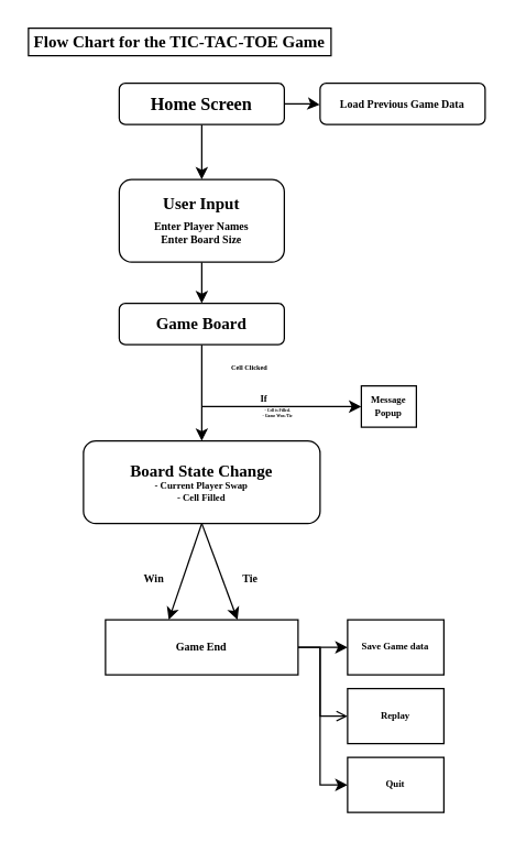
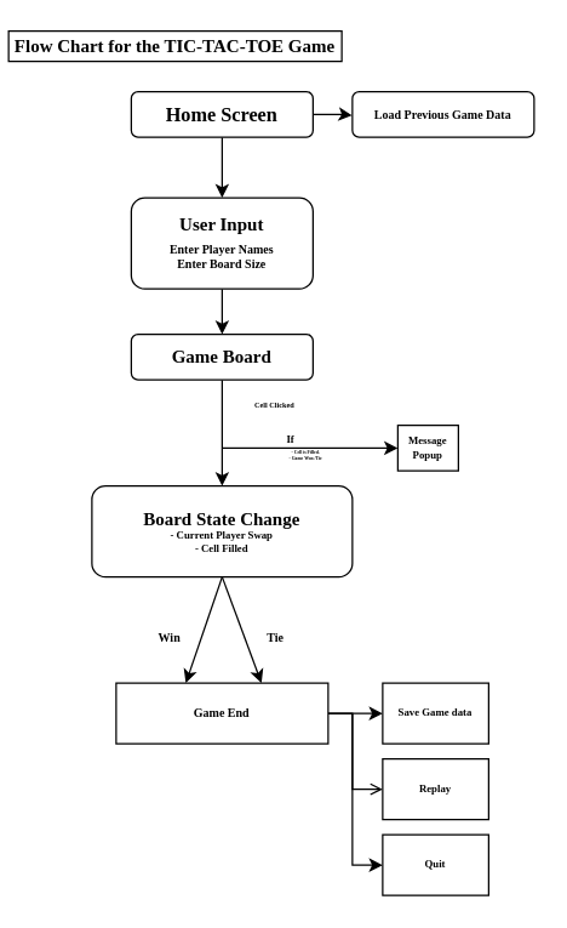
  <mxCell id="0" />
  <mxCell id="1" parent="0" />
  <mxCell id="2" style="edgeStyle=orthogonalEdgeStyle;rounded=0;orthogonalLoop=1;jettySize=auto;html=1;entryX=0.5;entryY=0;entryDx=0;entryDy=0;fontFamily=Times New Roman;fontStyle=1;align=center;labelBorderColor=none;" parent="1" source="3" target="5" edge="1"><mxGeometry relative="1" as="geometry" /></mxCell>
  <mxCell id="3" value="User Input&lt;br&gt;&lt;div style=&quot;&quot;&gt;&lt;span style=&quot;font-size: 8px; background-color: initial;&quot;&gt;Enter Player Names&lt;/span&gt;&lt;/div&gt;&lt;font style=&quot;font-size: 8px;&quot;&gt;&lt;div style=&quot;&quot;&gt;&lt;span style=&quot;background-color: initial;&quot;&gt;Enter Board Size&lt;/span&gt;&lt;/div&gt;&lt;/font&gt;" style="rounded=1;whiteSpace=wrap;html=1;fontFamily=Times New Roman;fontStyle=1;align=center;labelBorderColor=none;" parent="1" vertex="1"><mxGeometry x="86" y="130" width="120" height="60" as="geometry" /></mxCell>
  <mxCell id="4" style="edgeStyle=orthogonalEdgeStyle;rounded=0;orthogonalLoop=1;jettySize=auto;html=1;entryX=0.5;entryY=0;entryDx=0;entryDy=0;fontFamily=Times New Roman;fontStyle=1;align=center;labelBorderColor=none;" parent="1" source="5" target="6" edge="1"><mxGeometry relative="1" as="geometry" /></mxCell>
  <mxCell id="5" value="Game Board" style="rounded=1;whiteSpace=wrap;html=1;fontFamily=Times New Roman;fontStyle=1;align=center;labelBorderColor=none;" parent="1" vertex="1"><mxGeometry x="86" y="220" width="120" height="30" as="geometry" /></mxCell>
  <mxCell id="6" value="Board State Change&lt;br&gt;&lt;div style=&quot;font-size: 7px;&quot;&gt;&lt;span style=&quot;background-color: initial;&quot;&gt;&lt;font style=&quot;font-size: 7px;&quot;&gt;- Current Player Swap&lt;/font&gt;&lt;/span&gt;&lt;/div&gt;&lt;div style=&quot;font-size: 7px;&quot;&gt;&lt;span style=&quot;background-color: initial;&quot;&gt;&lt;font style=&quot;font-size: 7px;&quot;&gt;- Cell Filled&lt;/font&gt;&lt;/span&gt;&lt;/div&gt;" style="rounded=1;whiteSpace=wrap;html=1;fontFamily=Times New Roman;fontStyle=1;align=center;labelBorderColor=none;" parent="1" vertex="1"><mxGeometry x="60" y="320" width="172" height="60" as="geometry" /></mxCell>
  <mxCell id="7" value="&lt;font style=&quot;font-size: 5px;&quot;&gt;Cell Clicked&amp;nbsp;&lt;/font&gt;" style="text;html=1;align=center;verticalAlign=middle;resizable=0;points=[];autosize=1;strokeColor=none;fillColor=none;fontFamily=Times New Roman;fontStyle=1;labelBorderColor=none;" parent="1" vertex="1"><mxGeometry x="156" y="250" width="50" height="30" as="geometry" /></mxCell>
  <mxCell id="8" value="Message Popup" style="rounded=0;whiteSpace=wrap;html=1;fontSize=7;fontFamily=Times New Roman;fontStyle=1;align=center;labelBorderColor=none;" parent="1" vertex="1"><mxGeometry x="262" y="280" width="40" height="30" as="geometry" /></mxCell>
  <mxCell id="9" value="" style="endArrow=classic;html=1;rounded=0;fontFamily=Times New Roman;fontStyle=1;align=center;labelBorderColor=none;" parent="1" target="8" edge="1"><mxGeometry width="50" height="50" relative="1" as="geometry"><mxPoint x="146" y="295" as="sourcePoint" /><mxPoint x="212" y="270" as="targetPoint" /></mxGeometry></mxCell>
  <mxCell id="10" value="If" style="text;html=1;align=center;verticalAlign=middle;resizable=0;points=[];autosize=1;strokeColor=none;fillColor=none;fontSize=7;fontFamily=Times New Roman;fontStyle=1;labelBorderColor=none;" parent="1" vertex="1"><mxGeometry x="176" y="280" width="30" height="20" as="geometry" /></mxCell>
  <mxCell id="11" value="- Cell is Filled.&lt;br&gt;- Game Won /Tie" style="text;html=1;align=center;verticalAlign=top;resizable=0;points=[];autosize=1;strokeColor=none;fillColor=none;fontSize=3;fontFamily=Times New Roman;fontStyle=1;labelBorderColor=none;" parent="1" vertex="1"><mxGeometry x="176" y="290" width="50" height="20" as="geometry" /></mxCell>
  <mxCell id="12" value="" style="endArrow=classic;html=1;rounded=0;exitX=0.5;exitY=1;exitDx=0;exitDy=0;fontFamily=Times New Roman;fontStyle=1;align=center;labelBorderColor=none;" parent="1" source="6" edge="1"><mxGeometry width="50" height="50" relative="1" as="geometry"><mxPoint x="122" y="450" as="sourcePoint" /><mxPoint x="122" y="450" as="targetPoint" /><Array as="points" /></mxGeometry></mxCell>
  <mxCell id="13" value="" style="endArrow=classic;html=1;rounded=0;exitX=0.5;exitY=1;exitDx=0;exitDy=0;fontFamily=Times New Roman;fontStyle=1;align=center;labelBorderColor=none;" parent="1" source="6" edge="1"><mxGeometry width="50" height="50" relative="1" as="geometry"><mxPoint x="156" y="390" as="sourcePoint" /><mxPoint x="172" y="450" as="targetPoint" /></mxGeometry></mxCell>
  <mxCell id="14" value="Win" style="text;html=1;align=center;verticalAlign=middle;resizable=0;points=[];autosize=1;strokeColor=none;fillColor=none;fontSize=8;fontFamily=Times New Roman;fontStyle=1;labelBorderColor=none;" parent="1" vertex="1"><mxGeometry x="91" y="410" width="40" height="20" as="geometry" /></mxCell>
  <mxCell id="15" value="Tie" style="text;html=1;align=center;verticalAlign=middle;resizable=0;points=[];autosize=1;strokeColor=none;fillColor=none;fontSize=8;fontFamily=Times New Roman;fontStyle=1;labelBorderColor=none;" parent="1" vertex="1"><mxGeometry x="166" y="410" width="30" height="20" as="geometry" /></mxCell>
  <mxCell id="16" style="edgeStyle=orthogonalEdgeStyle;rounded=0;orthogonalLoop=1;jettySize=auto;html=1;fontFamily=Times New Roman;fontStyle=1;align=center;labelBorderColor=none;" parent="1" source="18" edge="1"><mxGeometry relative="1" as="geometry"><mxPoint x="252" y="470" as="targetPoint" /></mxGeometry></mxCell>
  <mxCell id="17" style="edgeStyle=orthogonalEdgeStyle;rounded=0;orthogonalLoop=1;jettySize=auto;html=1;entryX=0;entryY=0.5;entryDx=0;entryDy=0;fontFamily=Times New Roman;fontStyle=1;align=center;labelBorderColor=none;endArrow=open;" parent="1" source="18" target="24" edge="1"><mxGeometry relative="1" as="geometry"><Array as="points"><mxPoint x="232" y="470" /><mxPoint x="232" y="520" /></Array></mxGeometry></mxCell>
  <mxCell id="18" value="Game End" style="rounded=0;whiteSpace=wrap;html=1;fontSize=8;fontFamily=Times New Roman;fontStyle=1;align=center;labelBorderColor=none;" parent="1" vertex="1"><mxGeometry x="76" y="450" width="140" height="40" as="geometry" /></mxCell>
  <mxCell id="19" value="Save Game data" style="rounded=0;whiteSpace=wrap;html=1;fontSize=7;fontFamily=Times New Roman;fontStyle=1;align=center;labelBorderColor=none;" parent="1" vertex="1"><mxGeometry x="252" y="450" width="70" height="40" as="geometry" /></mxCell>
  <mxCell id="20" style="edgeStyle=orthogonalEdgeStyle;rounded=0;orthogonalLoop=1;jettySize=auto;html=1;entryX=0.5;entryY=0;entryDx=0;entryDy=0;fontFamily=Times New Roman;fontStyle=1;align=center;labelBorderColor=none;" parent="1" source="22" target="3" edge="1"><mxGeometry relative="1" as="geometry" /></mxCell>
  <mxCell id="21" style="edgeStyle=orthogonalEdgeStyle;rounded=0;orthogonalLoop=1;jettySize=auto;html=1;entryX=-0.001;entryY=0.521;entryDx=0;entryDy=0;entryPerimeter=0;fontFamily=Times New Roman;fontStyle=1;align=center;labelBorderColor=none;" parent="1" source="22" target="23" edge="1"><mxGeometry relative="1" as="geometry"><mxPoint x="242" y="75" as="targetPoint" /></mxGeometry></mxCell>
  <mxCell id="22" value="&lt;font style=&quot;font-size: 13px;&quot;&gt;Home Screen&lt;/font&gt;" style="rounded=1;whiteSpace=wrap;html=1;fontFamily=Times New Roman;fontStyle=1;align=center;labelBorderColor=none;" parent="1" vertex="1"><mxGeometry x="86" y="60" width="120" height="30" as="geometry" /></mxCell>
  <mxCell id="23" value="&lt;span&gt;Load Previous Game Data&lt;/span&gt;" style="rounded=1;whiteSpace=wrap;html=1;fontSize=8;fontFamily=Times New Roman;fontStyle=1;align=center;labelBorderColor=none;" parent="1" vertex="1"><mxGeometry x="232" y="60" width="120" height="30" as="geometry" /></mxCell>
  <mxCell id="24" value="Replay" style="rounded=0;whiteSpace=wrap;html=1;fontSize=7;fontFamily=Times New Roman;fontStyle=1;align=center;labelBorderColor=none;" parent="1" vertex="1"><mxGeometry x="252" y="500" width="70" height="40" as="geometry" /></mxCell>
  <mxCell id="25" value="Quit" style="rounded=0;whiteSpace=wrap;html=1;fontSize=7;fontFamily=Times New Roman;fontStyle=1;align=center;labelBorderColor=none;" parent="1" vertex="1"><mxGeometry x="252" y="550" width="70" height="40" as="geometry" /></mxCell>
  <mxCell id="26" style="edgeStyle=orthogonalEdgeStyle;rounded=0;orthogonalLoop=1;jettySize=auto;html=1;entryX=0;entryY=0.5;entryDx=0;entryDy=0;fontFamily=Times New Roman;fontStyle=1;align=center;labelBorderColor=none;" parent="1" target="25" edge="1"><mxGeometry relative="1" as="geometry"><mxPoint x="232" y="470" as="sourcePoint" /><mxPoint x="262" y="530" as="targetPoint" /><Array as="points"><mxPoint x="232" y="480" /><mxPoint x="232" y="570" /></Array></mxGeometry></mxCell>
- <mxCell id="27" value="Flow Chart for the TIC-TAC-TOE Game" style="rounded=0;whiteSpace=wrap;html=1;fontFamily=Times New Roman;fontStyle=1;align=center;labelBorderColor=none;" vertex="1" parent="1"><mxGeometry x="20" y="20" width="220" height="20" as="geometry" /></mxCell>
+ <mxCell id="27" value="Flow Chart for the TIC-TAC-TOE Game" style="rounded=0;whiteSpace=wrap;html=1;fontFamily=Times New Roman;fontStyle=1;align=center;labelBorderColor=none;" vertex="1" parent="1"><mxGeometry x="5" y="20" width="220" height="20" as="geometry" /></mxCell>
